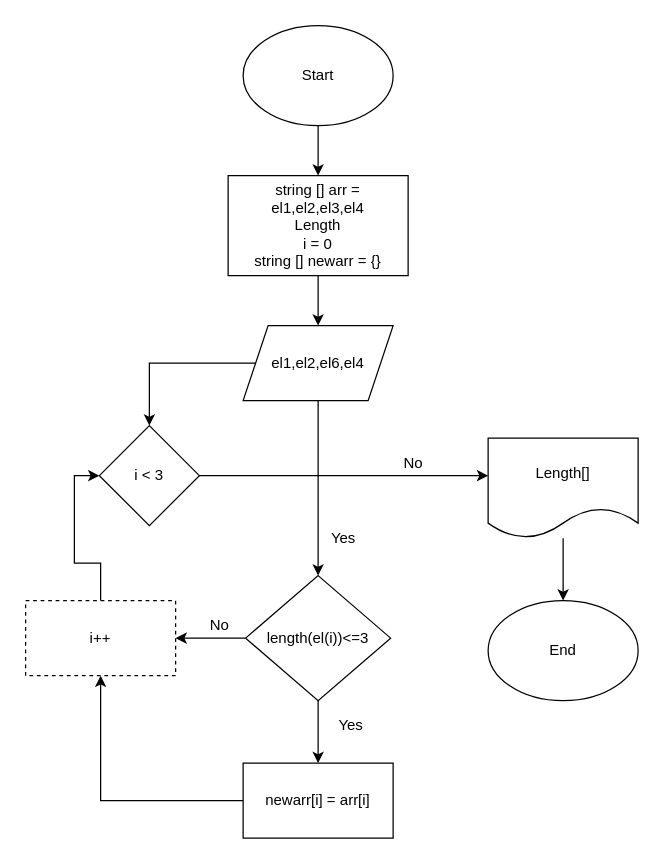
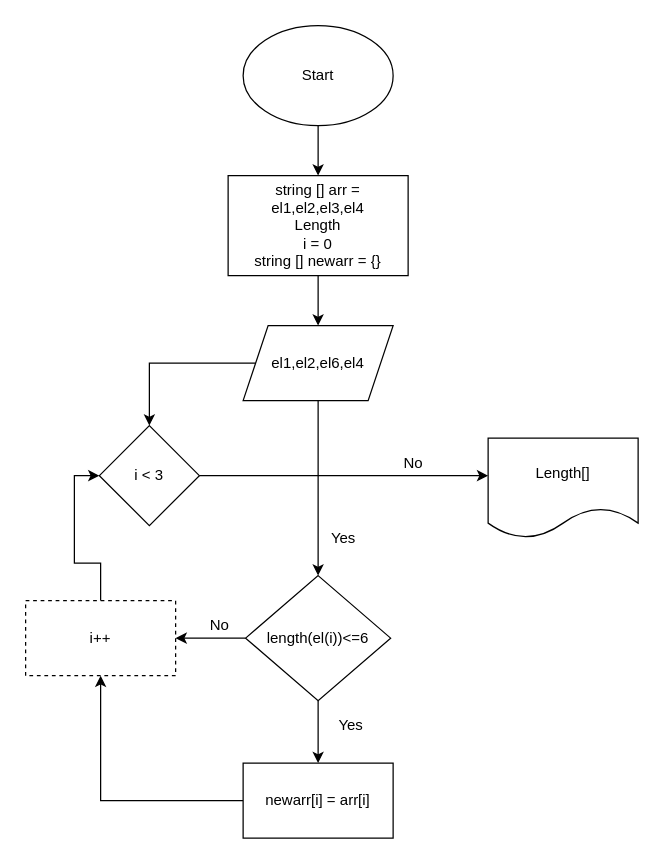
  <mxCell id="0" />
  <mxCell id="1" parent="0" />
  <mxCell id="2" style="edgeStyle=orthogonalEdgeStyle;rounded=0;orthogonalLoop=1;jettySize=auto;html=1;entryX=0.5;entryY=0;entryDx=0;entryDy=0;" edge="1" parent="1" source="3" target="6"><mxGeometry relative="1" as="geometry" /></mxCell>
  <mxCell id="3" value="Start" style="ellipse;whiteSpace=wrap;html=1;" vertex="1" parent="1"><mxGeometry x="194" y="20" width="120" height="80" as="geometry" /></mxCell>
- <mxCell id="4" value="End" style="ellipse;whiteSpace=wrap;html=1;" vertex="1" parent="1"><mxGeometry x="390" y="480" width="120" height="80" as="geometry" /></mxCell>
  <mxCell id="5" style="edgeStyle=orthogonalEdgeStyle;rounded=0;orthogonalLoop=1;jettySize=auto;html=1;entryX=0.5;entryY=0;entryDx=0;entryDy=0;" edge="1" parent="1" source="6" target="9"><mxGeometry relative="1" as="geometry" /></mxCell>
  <mxCell id="6" value="string [] arr = el1,el2,el3,el4&lt;br&gt;Length&lt;br&gt;i = 0&lt;br&gt;string [] newarr = {}" style="rounded=0;whiteSpace=wrap;html=1;" vertex="1" parent="1"><mxGeometry x="182" y="140" width="144" height="80" as="geometry" /></mxCell>
  <mxCell id="7" style="edgeStyle=orthogonalEdgeStyle;rounded=0;orthogonalLoop=1;jettySize=auto;html=1;entryX=0.5;entryY=0;entryDx=0;entryDy=0;" edge="1" parent="1" source="9" target="12"><mxGeometry relative="1" as="geometry" /></mxCell>
  <mxCell id="8" style="edgeStyle=orthogonalEdgeStyle;rounded=0;orthogonalLoop=1;jettySize=auto;html=1;" edge="1" parent="1" source="9" target="16"><mxGeometry relative="1" as="geometry" /></mxCell>
  <mxCell id="9" value="el1,el2,el6,el4" style="shape=parallelogram;perimeter=parallelogramPerimeter;whiteSpace=wrap;html=1;fixedSize=1;" vertex="1" parent="1"><mxGeometry x="194" y="260" width="120" height="60" as="geometry" /></mxCell>
  <mxCell id="10" style="edgeStyle=orthogonalEdgeStyle;rounded=0;orthogonalLoop=1;jettySize=auto;html=1;entryX=0.5;entryY=0;entryDx=0;entryDy=0;" edge="1" parent="1" source="12" target="14"><mxGeometry relative="1" as="geometry" /></mxCell>
  <mxCell id="11" style="edgeStyle=orthogonalEdgeStyle;rounded=0;orthogonalLoop=1;jettySize=auto;html=1;entryX=1;entryY=0.5;entryDx=0;entryDy=0;" edge="1" parent="1" source="12" target="20"><mxGeometry relative="1" as="geometry" /></mxCell>
- <mxCell id="12" value="length(el(i))&amp;lt;=3" style="rhombus;whiteSpace=wrap;html=1;" vertex="1" parent="1"><mxGeometry x="196" y="460" width="116" height="100" as="geometry" /></mxCell>
+ <mxCell id="12" value="length(el(i))&amp;lt;=6" style="rhombus;whiteSpace=wrap;html=1;" vertex="1" parent="1"><mxGeometry x="196" y="460" width="116" height="100" as="geometry" /></mxCell>
  <mxCell id="13" style="edgeStyle=orthogonalEdgeStyle;rounded=0;orthogonalLoop=1;jettySize=auto;html=1;entryX=0.5;entryY=1;entryDx=0;entryDy=0;" edge="1" parent="1" source="14" target="20"><mxGeometry relative="1" as="geometry" /></mxCell>
  <mxCell id="14" value="newarr[i] = arr[i]" style="rounded=0;whiteSpace=wrap;html=1;" vertex="1" parent="1"><mxGeometry x="194" y="610" width="120" height="60" as="geometry" /></mxCell>
  <mxCell id="15" style="edgeStyle=orthogonalEdgeStyle;rounded=0;orthogonalLoop=1;jettySize=auto;html=1;" edge="1" parent="1" source="16"><mxGeometry relative="1" as="geometry"><mxPoint x="390" y="380" as="targetPoint" /></mxGeometry></mxCell>
  <mxCell id="16" value="i &amp;lt; 3" style="rhombus;whiteSpace=wrap;html=1;" vertex="1" parent="1"><mxGeometry x="79" y="340" width="80" height="80" as="geometry" /></mxCell>
  <mxCell id="17" value="Yes" style="text;html=1;align=center;verticalAlign=middle;resizable=0;points=[];autosize=1;strokeColor=none;fillColor=none;" vertex="1" parent="1"><mxGeometry x="254" y="420" width="40" height="20" as="geometry" /></mxCell>
  <mxCell id="18" value="Yes" style="text;html=1;align=center;verticalAlign=middle;resizable=0;points=[];autosize=1;strokeColor=none;fillColor=none;" vertex="1" parent="1"><mxGeometry x="260" y="570" width="40" height="20" as="geometry" /></mxCell>
  <mxCell id="19" style="edgeStyle=orthogonalEdgeStyle;rounded=0;orthogonalLoop=1;jettySize=auto;html=1;entryX=0;entryY=0.5;entryDx=0;entryDy=0;exitX=0.5;exitY=0;exitDx=0;exitDy=0;" edge="1" parent="1" source="20" target="16"><mxGeometry relative="1" as="geometry" /></mxCell>
  <mxCell id="20" value="i++" style="rounded=0;whiteSpace=wrap;html=1;dashed=1;" vertex="1" parent="1"><mxGeometry x="20" y="480" width="120" height="60" as="geometry" /></mxCell>
  <mxCell id="21" value="No" style="text;html=1;align=center;verticalAlign=middle;resizable=0;points=[];autosize=1;strokeColor=none;fillColor=none;" vertex="1" parent="1"><mxGeometry x="160" y="490" width="30" height="20" as="geometry" /></mxCell>
  <mxCell id="22" value="No" style="text;html=1;align=center;verticalAlign=middle;resizable=0;points=[];autosize=1;strokeColor=none;fillColor=none;" vertex="1" parent="1"><mxGeometry x="315" y="360" width="30" height="20" as="geometry" /></mxCell>
- <mxCell id="23" style="edgeStyle=orthogonalEdgeStyle;rounded=0;orthogonalLoop=1;jettySize=auto;html=1;entryX=0.5;entryY=0;entryDx=0;entryDy=0;" edge="1" parent="1" source="24" target="4"><mxGeometry relative="1" as="geometry" /></mxCell>
  <mxCell id="24" value="Length[]" style="shape=document;whiteSpace=wrap;html=1;boundedLbl=1;" vertex="1" parent="1"><mxGeometry x="390" y="350" width="120" height="80" as="geometry" /></mxCell>
